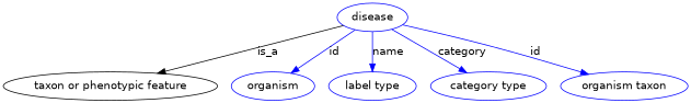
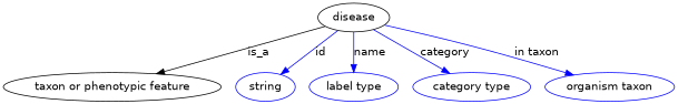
  digraph {
    fontname="DejaVu Sans"
    node [fontname="DejaVu Sans" color=blue]
    edge [fontname="DejaVu Sans" color=blue style=solid]
-   n1 [height=0.5 label=disease width=1.011]
+   n1 [height=0.5 label=disease width=1.011 color=""]
    n2 [height=0.5 label="taxon or phenotypic feature" width=3.1775 color=""]
-   n3 [height=0.5 label=organism width=0.84854]
+   n3 [height=0.5 label=string width=0.84854]
    n4 [height=0.5 label="label type" width=1.2638]
    n5 [height=0.5 label="category type" width=1.6249]
    n6 [height=0.5 label="organism taxon" width=1.8234]
    n1 -> n2 [label=is_a color="" style=""]
    n1 -> n3 [label=id]
    n1 -> n4 [label=name]
    n1 -> n5 [label=category]
-   n1 -> n6 [label=id]
+   n1 -> n6 [label="in taxon"]
  }
